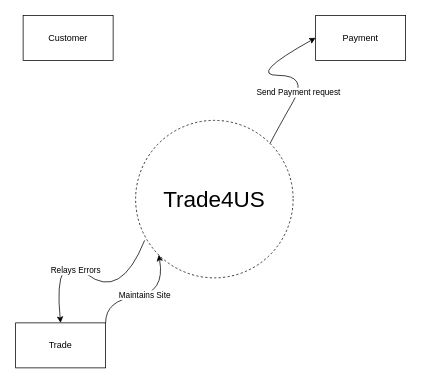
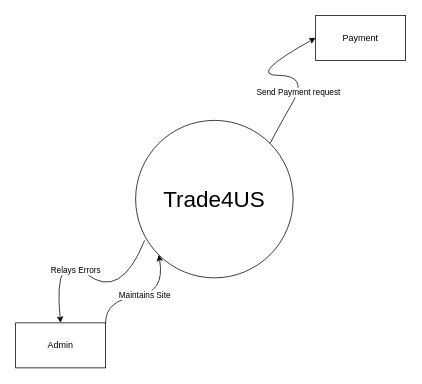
  <mxCell id="0" />
  <mxCell id="1" parent="0" />
- <mxCell id="2" value="Trade4US" style="ellipse;whiteSpace=wrap;html=1;aspect=fixed;fontSize=30;dashed=1;" parent="1" vertex="1"><mxGeometry x="180" y="160" width="210" height="210" as="geometry" /></mxCell>
+ <mxCell id="2" value="Trade4US" style="ellipse;whiteSpace=wrap;html=1;aspect=fixed;fontSize=30;" parent="1" vertex="1"><mxGeometry x="180" y="160" width="210" height="210" as="geometry" /></mxCell>
  <mxCell id="3" value="" style="curved=1;endArrow=classic;html=1;rounded=0;entryX=0;entryY=0.5;entryDx=0;entryDy=0;exitX=1;exitY=0;exitDx=0;exitDy=0;" parent="1" source="2" target="5" edge="1"><mxGeometry width="50" height="50" relative="1" as="geometry"><mxPoint x="320" y="170" as="sourcePoint" /><mxPoint x="370" y="120" as="targetPoint" /><Array as="points"><mxPoint x="370" y="170" /><mxPoint x="410" y="100" /><mxPoint x="330" y="100" /></Array></mxGeometry></mxCell>
  <mxCell id="4" value="Send Payment request" style="edgeLabel;html=1;align=center;verticalAlign=middle;resizable=0;points=[];" parent="3" vertex="1" connectable="0"><mxGeometry x="-0.456" y="1" relative="1" as="geometry"><mxPoint as="offset" /></mxGeometry></mxCell>
  <mxCell id="5" value="Payment" style="rounded=0;whiteSpace=wrap;html=1;" parent="1" vertex="1"><mxGeometry x="420" y="20" width="120" height="60" as="geometry" /></mxCell>
- <mxCell id="6" value="Trade" style="rounded=0;whiteSpace=wrap;html=1;" parent="1" vertex="1"><mxGeometry x="20" y="430" width="120" height="60" as="geometry" /></mxCell>
- <mxCell id="7" value="Customer" style="rounded=0;whiteSpace=wrap;html=1;" parent="1" vertex="1"><mxGeometry x="30" y="20" width="120" height="60" as="geometry" /></mxCell>
+ <mxCell id="6" value="Admin" style="rounded=0;whiteSpace=wrap;html=1;" parent="1" vertex="1"><mxGeometry x="20" y="430" width="120" height="60" as="geometry" /></mxCell>
  <mxCell id="8" value="" style="curved=1;endArrow=classic;html=1;rounded=0;entryX=0;entryY=1;entryDx=0;entryDy=0;exitX=1;exitY=0;exitDx=0;exitDy=0;" edge="1" parent="1" source="6" target="2"><mxGeometry width="50" height="50" relative="1" as="geometry"><mxPoint x="150" y="430" as="sourcePoint" /><mxPoint x="200" y="380" as="targetPoint" /><Array as="points"><mxPoint x="140" y="400" /><mxPoint x="220" y="390" /></Array></mxGeometry></mxCell>
  <mxCell id="9" value="Maintains Site" style="edgeLabel;html=1;align=center;verticalAlign=middle;resizable=0;points=[];" vertex="1" connectable="0" parent="8"><mxGeometry x="0.005" y="1" relative="1" as="geometry"><mxPoint as="offset" /></mxGeometry></mxCell>
  <mxCell id="10" value="" style="curved=1;endArrow=classic;html=1;rounded=0;entryX=0.5;entryY=0;entryDx=0;entryDy=0;exitX=0.057;exitY=0.762;exitDx=0;exitDy=0;exitPerimeter=0;" edge="1" parent="1" source="2" target="6"><mxGeometry width="50" height="50" relative="1" as="geometry"><mxPoint x="330" y="520" as="sourcePoint" /><mxPoint x="380" y="470" as="targetPoint" /><Array as="points"><mxPoint x="160" y="400" /><mxPoint x="70" y="330" /></Array></mxGeometry></mxCell>
  <mxCell id="11" value="Relays Errors" style="edgeLabel;html=1;align=center;verticalAlign=middle;resizable=0;points=[];" vertex="1" connectable="0" parent="10"><mxGeometry x="0.123" y="6" relative="1" as="geometry"><mxPoint x="9" y="6" as="offset" /></mxGeometry></mxCell>
